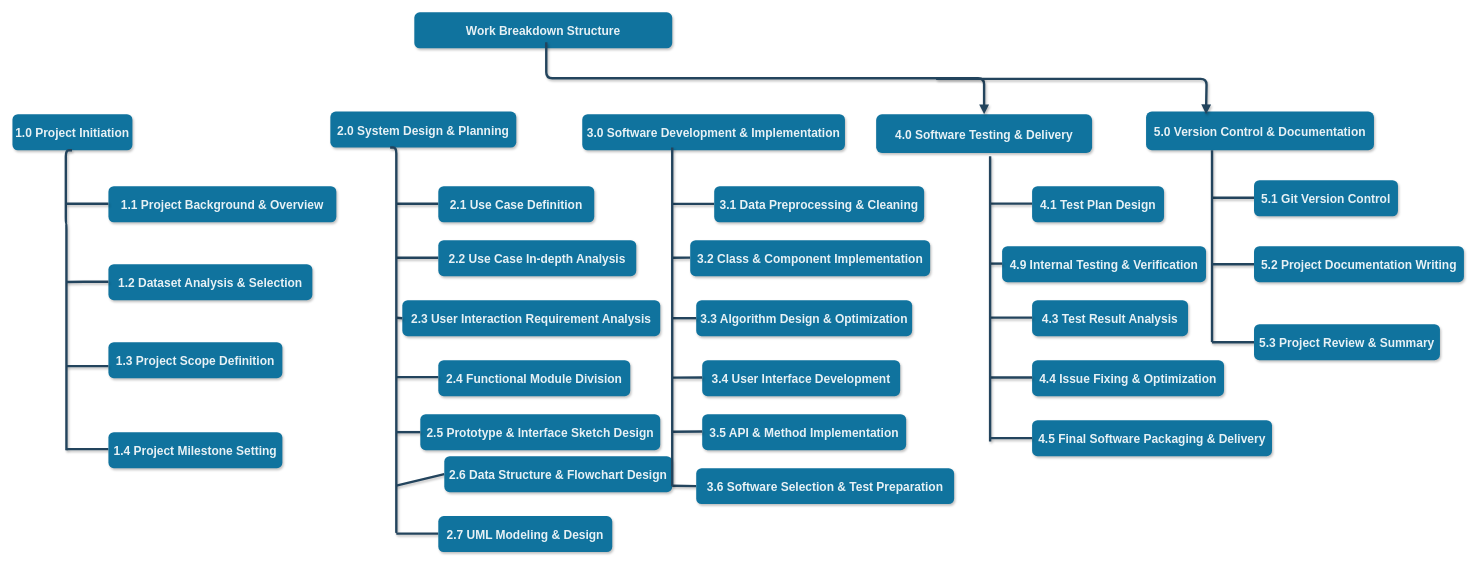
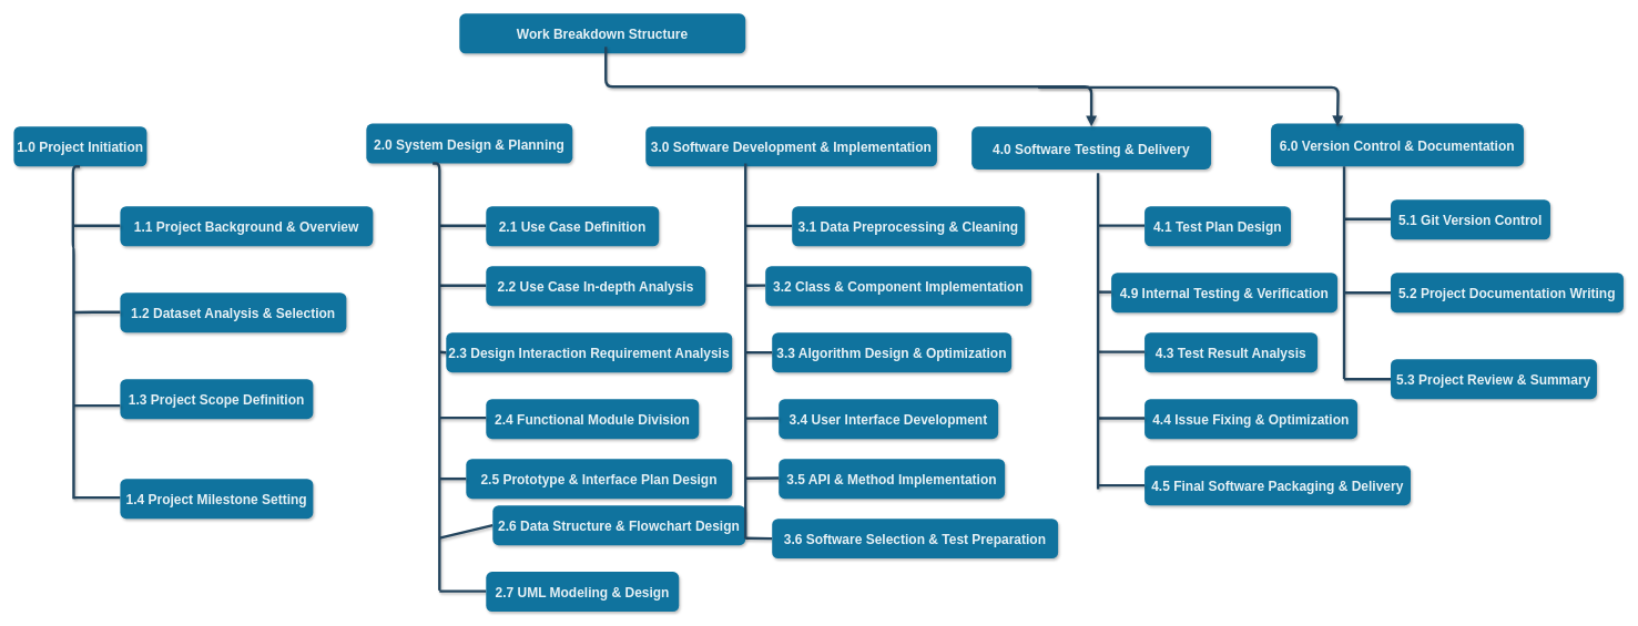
  <mxCell id="0" />
  <mxCell id="1" parent="0" />
  <mxCell id="2" value="Work Breakdown Structure" style="rounded=1;fillColor=#10739E;strokeColor=none;shadow=1;gradientColor=none;fontStyle=1;fontColor=#FFFFFF;fontSize=20;textOpacity=90;" parent="1" vertex="1"><mxGeometry x="690" y="20" width="430" height="60" as="geometry" /></mxCell>
  <mxCell id="3" value="1.0 Project Initiation" style="rounded=1;fillColor=#10739E;strokeColor=none;shadow=1;gradientColor=none;fontStyle=1;fontColor=#FFFFFF;fontSize=20;textOpacity=90;" parent="1" vertex="1"><mxGeometry x="20" y="190" width="200" height="60" as="geometry" /></mxCell>
  <mxCell id="4" value="2.0 System Design &amp; Planning" style="rounded=1;fillColor=#10739E;strokeColor=none;shadow=1;gradientColor=none;fontStyle=1;fontColor=#FFFFFF;fontSize=20;textOpacity=90;" parent="1" vertex="1"><mxGeometry x="550" y="185.5" width="310" height="60" as="geometry" /></mxCell>
  <mxCell id="5" value="3.0 Software Development &amp; Implementation" style="rounded=1;fillColor=#10739E;strokeColor=none;shadow=1;gradientColor=none;fontStyle=1;fontColor=#FFFFFF;fontSize=20;textOpacity=90;" parent="1" vertex="1"><mxGeometry x="970" y="190" width="438" height="60" as="geometry" /></mxCell>
  <mxCell id="6" value="1.1 Project Background &amp; Overview" style="rounded=1;fillColor=#10739E;strokeColor=none;shadow=1;gradientColor=none;fontStyle=1;fontColor=#FFFFFF;fontSize=20;textOpacity=90;" parent="1" vertex="1"><mxGeometry x="180" y="310" width="380" height="60" as="geometry" /></mxCell>
  <mxCell id="7" value="1.2 Dataset Analysis &amp; Selection" style="rounded=1;fillColor=#10739E;strokeColor=none;shadow=1;gradientColor=none;fontStyle=1;fontColor=#FFFFFF;fontSize=20;align=center;textOpacity=90;" parent="1" vertex="1"><mxGeometry x="180" y="440" width="340" height="60" as="geometry" /></mxCell>
  <mxCell id="8" value="1.3 Project Scope Definition" style="rounded=1;fillColor=#10739E;strokeColor=none;shadow=1;gradientColor=none;fontStyle=1;fontColor=#FFFFFF;fontSize=20;textOpacity=90;" parent="1" vertex="1"><mxGeometry x="180" y="570" width="290" height="60" as="geometry" /></mxCell>
  <mxCell id="9" value="" style="edgeStyle=orthogonalEdgeStyle;elbow=vertical;strokeWidth=4;endArrow=none;endFill=0;fontStyle=1;strokeColor=#23445D;fontSize=20;textOpacity=90;shadow=1;" parent="1" edge="1"><mxGeometry x="22" y="165.5" width="100" height="100" as="geometry"><mxPoint x="119.33" y="250" as="sourcePoint" /><mxPoint x="110" y="750" as="targetPoint" /><Array as="points"><mxPoint x="109" y="250" /><mxPoint x="109" y="372" /><mxPoint x="110" y="495" /></Array></mxGeometry></mxCell>
  <mxCell id="10" value="4.0 Software Testing &amp; Delivery" style="rounded=1;fillColor=#10739E;strokeColor=none;shadow=1;gradientColor=none;fontStyle=1;fontColor=#FFFFFF;fontSize=20;textOpacity=90;" parent="1" vertex="1"><mxGeometry x="1460" y="190" width="360" height="64.5" as="geometry" /></mxCell>
  <mxCell id="11" value="" style="edgeStyle=elbowEdgeStyle;elbow=vertical;strokeWidth=4;endArrow=block;endFill=1;fontStyle=1;strokeColor=#23445D;entryX=0.5;entryY=0;entryDx=0;entryDy=0;fontSize=20;textOpacity=90;shadow=1;" parent="1" target="10" edge="1"><mxGeometry x="22" y="165.5" width="100" height="100" as="geometry"><mxPoint x="910" y="70" as="sourcePoint" /><mxPoint x="1332" y="190" as="targetPoint" /></mxGeometry></mxCell>
  <mxCell id="12" value="" style="elbow=vertical;strokeWidth=4;endArrow=none;endFill=0;fontStyle=1;strokeColor=#23445D;fontSize=20;textOpacity=90;shadow=1;" parent="1" edge="1"><mxGeometry x="52" y="449.33" width="100" height="100" as="geometry"><mxPoint x="110" y="748.33" as="sourcePoint" /><mxPoint x="180" y="748.33" as="targetPoint" /></mxGeometry></mxCell>
  <mxCell id="13" value="" style="elbow=vertical;strokeWidth=4;endArrow=none;endFill=0;fontStyle=1;strokeColor=#23445D;fontSize=20;textOpacity=90;shadow=1;" parent="1" edge="1"><mxGeometry x="52" y="250.17" width="100" height="100" as="geometry"><mxPoint x="110" y="469.67" as="sourcePoint" /><mxPoint x="180" y="469.17" as="targetPoint" /><Array as="points"><mxPoint x="150" y="469.17" /><mxPoint x="180" y="469.17" /></Array></mxGeometry></mxCell>
  <mxCell id="14" value="" style="elbow=vertical;strokeWidth=4;endArrow=none;endFill=0;fontStyle=1;strokeColor=#23445D;fontSize=20;textOpacity=90;shadow=1;" parent="1" edge="1"><mxGeometry x="52" y="200.17" width="100" height="100" as="geometry"><mxPoint x="110" y="339.17" as="sourcePoint" /><mxPoint x="180" y="339.17" as="targetPoint" /><Array as="points"><mxPoint x="150" y="339.17" /><mxPoint x="180" y="339.17" /></Array></mxGeometry></mxCell>
- <mxCell id="15" value="2.3 User Interaction Requirement Analysis" style="rounded=1;fillColor=#10739E;strokeColor=none;shadow=1;gradientColor=none;fontStyle=1;fontColor=#FFFFFF;fontSize=20;textOpacity=90;" parent="1" vertex="1"><mxGeometry x="670" y="500" width="430" height="60" as="geometry" /></mxCell>
+ <mxCell id="15" value="2.3 Design Interaction Requirement Analysis" style="rounded=1;fillColor=#10739E;strokeColor=none;shadow=1;gradientColor=none;fontStyle=1;fontColor=#FFFFFF;fontSize=20;textOpacity=90;" parent="1" vertex="1"><mxGeometry x="670" y="500" width="430" height="60" as="geometry" /></mxCell>
  <mxCell id="16" value="2.4 Functional Module Division" style="rounded=1;fillColor=#10739E;strokeColor=none;shadow=1;gradientColor=none;fontStyle=1;fontColor=#FFFFFF;fontSize=20;textOpacity=90;" parent="1" vertex="1"><mxGeometry x="730" y="600" width="320" height="60" as="geometry" /></mxCell>
- <mxCell id="17" value="2.5 Prototype &amp; Interface Sketch Design" style="rounded=1;fillColor=#10739E;strokeColor=none;shadow=1;gradientColor=none;fontStyle=1;fontColor=#FFFFFF;fontSize=20;textOpacity=90;" parent="1" vertex="1"><mxGeometry x="700" y="690" width="400" height="60" as="geometry" /></mxCell>
+ <mxCell id="17" value="2.5 Prototype &amp; Interface Plan Design" style="rounded=1;fillColor=#10739E;strokeColor=none;shadow=1;gradientColor=none;fontStyle=1;fontColor=#FFFFFF;fontSize=20;textOpacity=90;" parent="1" vertex="1"><mxGeometry x="700" y="690" width="400" height="60" as="geometry" /></mxCell>
  <mxCell id="18" value="" style="elbow=vertical;strokeWidth=4;endArrow=none;endFill=0;fontStyle=1;strokeColor=#23445D;fontSize=20;textOpacity=90;shadow=1;" parent="1" edge="1"><mxGeometry x="72" y="194.67" width="100" height="100" as="geometry"><mxPoint x="660" y="529.17" as="sourcePoint" /><mxPoint x="670" y="530" as="targetPoint" /></mxGeometry></mxCell>
  <mxCell id="19" value="" style="elbow=vertical;strokeWidth=4;endArrow=none;endFill=0;fontStyle=1;strokeColor=#23445D;fontSize=20;textOpacity=90;shadow=1;" parent="1" edge="1"><mxGeometry x="72" y="195.34" width="100" height="100" as="geometry"><mxPoint x="660" y="429.17" as="sourcePoint" /><mxPoint x="730" y="429.17" as="targetPoint" /><Array as="points"><mxPoint x="700" y="429.17" /><mxPoint x="730" y="429.17" /></Array></mxGeometry></mxCell>
  <mxCell id="20" value="" style="elbow=vertical;strokeWidth=4;endArrow=none;endFill=0;fontStyle=1;strokeColor=#23445D;fontSize=20;textOpacity=90;shadow=1;" parent="1" edge="1"><mxGeometry x="72" y="195.34" width="100" height="100" as="geometry"><mxPoint x="660" y="339.17" as="sourcePoint" /><mxPoint x="730" y="339.17" as="targetPoint" /><Array as="points"><mxPoint x="700" y="339.17" /><mxPoint x="730" y="339.17" /></Array></mxGeometry></mxCell>
  <mxCell id="21" value="" style="edgeStyle=orthogonalEdgeStyle;elbow=vertical;strokeWidth=4;endArrow=none;endFill=0;fontStyle=1;strokeColor=#23445D;fontSize=20;textOpacity=90;shadow=1;" parent="1" edge="1"><mxGeometry width="100" height="100" as="geometry"><mxPoint x="649.66" y="245.5" as="sourcePoint" /><mxPoint x="660" y="880" as="targetPoint" /><mxPoint y="2" as="offset" /><Array as="points"><mxPoint x="660" y="246" /><mxPoint x="660" y="890" /></Array></mxGeometry></mxCell>
  <mxCell id="22" value="" style="elbow=vertical;strokeWidth=4;endArrow=none;endFill=0;fontStyle=1;strokeColor=#23445D;fontSize=20;textOpacity=90;shadow=1;" parent="1" edge="1"><mxGeometry x="72" y="203.83" width="100" height="100" as="geometry"><mxPoint x="660" y="628.33" as="sourcePoint" /><mxPoint x="730" y="628.33" as="targetPoint" /></mxGeometry></mxCell>
  <mxCell id="23" value="" style="elbow=vertical;strokeWidth=4;endArrow=none;endFill=0;fontStyle=1;strokeColor=#23445D;fontSize=20;textOpacity=90;shadow=1;" parent="1" edge="1"><mxGeometry x="72" y="196.17" width="100" height="100" as="geometry"><mxPoint x="660" y="720" as="sourcePoint" /><mxPoint x="700" y="720" as="targetPoint" /></mxGeometry></mxCell>
  <mxCell id="24" value="" style="elbow=vertical;strokeWidth=4;endArrow=none;endFill=0;fontStyle=1;strokeColor=#23445D;fontSize=20;textOpacity=90;shadow=1;entryX=0;entryY=0.5;entryDx=0;entryDy=0;" parent="1" edge="1" target="27"><mxGeometry x="72" y="195.34" width="100" height="100" as="geometry"><mxPoint x="660" y="809.17" as="sourcePoint" /><mxPoint x="690" y="809" as="targetPoint" /></mxGeometry></mxCell>
  <mxCell id="25" value="" style="elbow=vertical;strokeWidth=4;endArrow=none;endFill=0;fontStyle=1;strokeColor=#23445D;fontSize=20;textOpacity=90;shadow=1;" parent="1" edge="1"><mxGeometry x="72" y="195.34" width="100" height="100" as="geometry"><mxPoint x="660" y="889.17" as="sourcePoint" /><mxPoint x="730" y="889.17" as="targetPoint" /></mxGeometry></mxCell>
  <mxCell id="26" value="2.7 UML Modeling &amp; Design" style="rounded=1;fillColor=#10739E;strokeColor=none;shadow=1;gradientColor=none;fontStyle=1;fontColor=#FFFFFF;fontSize=20;textOpacity=90;" parent="1" vertex="1"><mxGeometry x="730" y="860" width="290" height="60" as="geometry" /></mxCell>
  <mxCell id="27" value="2.6 Data Structure &amp; Flowchart Design" style="rounded=1;fillColor=#10739E;strokeColor=none;shadow=1;gradientColor=none;fontStyle=1;fontColor=#FFFFFF;fontSize=20;textOpacity=90;" parent="1" vertex="1"><mxGeometry x="740" y="760" width="380" height="60" as="geometry" /></mxCell>
  <mxCell id="28" value="2.2 Use Case In-depth Analysis" style="rounded=1;fillColor=#10739E;strokeColor=none;shadow=1;gradientColor=none;fontStyle=1;fontColor=#FFFFFF;fontSize=20;textOpacity=90;" parent="1" vertex="1"><mxGeometry x="730" y="400" width="330" height="60" as="geometry" /></mxCell>
  <mxCell id="29" value="2.1 Use Case Definition" style="rounded=1;fillColor=#10739E;strokeColor=none;shadow=1;gradientColor=none;fontStyle=1;fontColor=#FFFFFF;fontSize=20;textOpacity=90;" parent="1" vertex="1"><mxGeometry x="730" y="310" width="260" height="60" as="geometry" /></mxCell>
  <mxCell id="30" value="3.3 Algorithm Design &amp; Optimization" style="rounded=1;fillColor=#10739E;strokeColor=none;shadow=1;gradientColor=none;fontStyle=1;fontColor=#FFFFFF;fontSize=20;textOpacity=90;" parent="1" vertex="1"><mxGeometry x="1160" y="500" width="360" height="60" as="geometry" /></mxCell>
  <mxCell id="31" value="3.4 User Interface Development" style="rounded=1;fillColor=#10739E;strokeColor=none;shadow=1;gradientColor=none;fontStyle=1;fontColor=#FFFFFF;fontSize=20;textOpacity=90;" parent="1" vertex="1"><mxGeometry x="1170" y="600" width="330" height="60" as="geometry" /></mxCell>
  <mxCell id="32" value="3.5 API &amp; Method Implementation" style="rounded=1;fillColor=#10739E;strokeColor=none;shadow=1;gradientColor=none;fontStyle=1;fontColor=#FFFFFF;fontSize=20;textOpacity=90;" parent="1" vertex="1"><mxGeometry x="1170" y="690" width="340" height="60" as="geometry" /></mxCell>
  <mxCell id="33" value="" style="elbow=vertical;strokeWidth=4;endArrow=none;endFill=0;fontStyle=1;strokeColor=#23445D;fontSize=20;textOpacity=90;shadow=1;" parent="1" edge="1"><mxGeometry x="62" y="195.5" width="100" height="100" as="geometry"><mxPoint x="1120" y="530" as="sourcePoint" /><mxPoint x="1160" y="530" as="targetPoint" /></mxGeometry></mxCell>
  <mxCell id="34" value="" style="elbow=vertical;strokeWidth=4;endArrow=none;endFill=0;fontStyle=1;strokeColor=#23445D;fontSize=20;textOpacity=90;shadow=1;" parent="1" edge="1"><mxGeometry x="62" y="195.5" width="100" height="100" as="geometry"><mxPoint x="1120" y="429.33" as="sourcePoint" /><mxPoint x="1150" y="429" as="targetPoint" /><Array as="points" /></mxGeometry></mxCell>
  <mxCell id="35" value="" style="elbow=vertical;strokeWidth=4;endArrow=none;endFill=0;fontStyle=1;strokeColor=#23445D;fontSize=20;textOpacity=90;shadow=1;" parent="1" edge="1"><mxGeometry x="62" y="195.5" width="100" height="100" as="geometry"><mxPoint x="1120" y="339.33" as="sourcePoint" /><mxPoint x="1190" y="339.33" as="targetPoint" /><Array as="points"><mxPoint x="1160" y="339.33" /><mxPoint x="1190" y="339.33" /></Array></mxGeometry></mxCell>
  <mxCell id="36" value="" style="elbow=vertical;strokeWidth=4;endArrow=none;endFill=0;fontStyle=1;strokeColor=#23445D;fontSize=20;textOpacity=90;shadow=1;" parent="1" edge="1"><mxGeometry x="62" y="204.67" width="100" height="100" as="geometry"><mxPoint x="1120" y="629.17" as="sourcePoint" /><mxPoint x="1170" y="629" as="targetPoint" /></mxGeometry></mxCell>
  <mxCell id="37" value="" style="elbow=vertical;strokeWidth=4;endArrow=none;endFill=0;fontStyle=1;strokeColor=#23445D;fontSize=20;textOpacity=90;shadow=1;" parent="1" edge="1"><mxGeometry x="62" y="195.5" width="100" height="100" as="geometry"><mxPoint x="1120" y="719.33" as="sourcePoint" /><mxPoint x="1170" y="719" as="targetPoint" /></mxGeometry></mxCell>
  <mxCell id="38" value="" style="elbow=vertical;strokeWidth=4;endArrow=none;endFill=0;fontStyle=1;strokeColor=#23445D;fontSize=20;textOpacity=90;shadow=1;" parent="1" edge="1"><mxGeometry x="62" y="195.5" width="100" height="100" as="geometry"><mxPoint x="1120" y="809.33" as="sourcePoint" /><mxPoint x="1160" y="810" as="targetPoint" /></mxGeometry></mxCell>
  <mxCell id="39" value="3.6 Software Selection &amp; Test Preparation" style="rounded=1;fillColor=#10739E;strokeColor=none;shadow=1;gradientColor=none;fontStyle=1;fontColor=#FFFFFF;fontSize=20;textOpacity=90;" parent="1" vertex="1"><mxGeometry x="1160" y="780" width="430" height="60" as="geometry" /></mxCell>
  <mxCell id="40" value="3.2 Class &amp; Component Implementation" style="rounded=1;fillColor=#10739E;strokeColor=none;shadow=1;gradientColor=none;fontStyle=1;fontColor=#FFFFFF;fontSize=20;textOpacity=90;" parent="1" vertex="1"><mxGeometry x="1150" y="400" width="400" height="60" as="geometry" /></mxCell>
  <mxCell id="41" value="3.1 Data Preprocessing &amp; Cleaning" style="rounded=1;fillColor=#10739E;strokeColor=none;shadow=1;gradientColor=none;fontStyle=1;fontColor=#FFFFFF;fontSize=20;textOpacity=90;" parent="1" vertex="1"><mxGeometry x="1190" y="310" width="350" height="60" as="geometry" /></mxCell>
  <mxCell id="42" value="" style="edgeStyle=orthogonalEdgeStyle;elbow=vertical;strokeWidth=4;endArrow=none;endFill=0;fontStyle=1;strokeColor=#23445D;fontSize=20;textOpacity=90;shadow=1;" parent="1" edge="1"><mxGeometry x="22" y="165.5" width="100" height="100" as="geometry"><mxPoint x="1120" y="245.5" as="sourcePoint" /><mxPoint x="1120" y="810" as="targetPoint" /></mxGeometry></mxCell>
- <mxCell id="43" value="5.0 Version Control &amp; Documentation" style="rounded=1;fillColor=#10739E;strokeColor=none;shadow=1;gradientColor=none;fontStyle=1;fontColor=#FFFFFF;fontSize=20;textOpacity=90;" parent="1" vertex="1"><mxGeometry x="1910" y="185.5" width="380" height="64.5" as="geometry" /></mxCell>
+ <mxCell id="43" value="6.0 Version Control &amp; Documentation" style="rounded=1;fillColor=#10739E;strokeColor=none;shadow=1;gradientColor=none;fontStyle=1;fontColor=#FFFFFF;fontSize=20;textOpacity=90;" parent="1" vertex="1"><mxGeometry x="1910" y="185.5" width="380" height="64.5" as="geometry" /></mxCell>
  <mxCell id="44" value="" style="elbow=vertical;strokeWidth=4;endArrow=block;endFill=1;fontStyle=1;strokeColor=#23445D;edgeStyle=orthogonalEdgeStyle;fontSize=20;textOpacity=90;shadow=1;" parent="1" edge="1"><mxGeometry x="22" y="165.5" width="100" height="100" as="geometry"><mxPoint x="1560" y="131" as="sourcePoint" /><mxPoint x="2010" y="190" as="targetPoint" /><Array as="points"><mxPoint x="2011" y="131" /><mxPoint x="2011" y="190" /></Array></mxGeometry></mxCell>
  <mxCell id="45" value="4.9 Internal Testing &amp; Verification" style="rounded=1;fillColor=#10739E;strokeColor=none;shadow=1;gradientColor=none;fontStyle=1;fontColor=#FFFFFF;fontSize=20;textOpacity=90;" parent="1" vertex="1"><mxGeometry x="1670" y="410" width="340" height="60" as="geometry" /></mxCell>
  <mxCell id="46" value="4.3 Test Result Analysis" style="rounded=1;fillColor=#10739E;strokeColor=none;shadow=1;gradientColor=none;fontStyle=1;fontColor=#FFFFFF;fontSize=20;textOpacity=90;" parent="1" vertex="1"><mxGeometry x="1720" y="500" width="260" height="60" as="geometry" /></mxCell>
  <mxCell id="47" value="4.4 Issue Fixing &amp; Optimization" style="rounded=1;fillColor=#10739E;strokeColor=none;shadow=1;gradientColor=none;fontStyle=1;fontColor=#FFFFFF;fontSize=20;textOpacity=90;" parent="1" vertex="1"><mxGeometry x="1720" y="600" width="320" height="60" as="geometry" /></mxCell>
  <mxCell id="48" value="" style="elbow=vertical;strokeWidth=4;endArrow=none;endFill=0;fontStyle=1;strokeColor=#23445D;fontSize=20;textOpacity=90;shadow=1;" parent="1" edge="1"><mxGeometry x="152" y="203.83" width="100" height="100" as="geometry"><mxPoint x="1650" y="529" as="sourcePoint" /><mxPoint x="1720" y="529" as="targetPoint" /></mxGeometry></mxCell>
  <mxCell id="49" value="" style="elbow=vertical;strokeWidth=4;endArrow=none;endFill=0;fontStyle=1;strokeColor=#23445D;fontSize=20;textOpacity=90;shadow=1;" parent="1" edge="1"><mxGeometry x="152" y="214.5" width="100" height="100" as="geometry"><mxPoint x="1650" y="439" as="sourcePoint" /><mxPoint x="1670" y="439" as="targetPoint" /><Array as="points" /></mxGeometry></mxCell>
  <mxCell id="50" value="" style="elbow=vertical;strokeWidth=4;endArrow=none;endFill=0;fontStyle=1;strokeColor=#23445D;fontSize=20;textOpacity=90;shadow=1;" parent="1" edge="1"><mxGeometry x="152" y="204.5" width="100" height="100" as="geometry"><mxPoint x="1650" y="339" as="sourcePoint" /><mxPoint x="1720" y="339" as="targetPoint" /><Array as="points"><mxPoint x="1690" y="339" /><mxPoint x="1720" y="339" /></Array></mxGeometry></mxCell>
  <mxCell id="51" value="" style="elbow=vertical;strokeWidth=4;endArrow=none;endFill=0;fontStyle=1;strokeColor=#23445D;fontSize=20;textOpacity=90;shadow=1;" parent="1" edge="1"><mxGeometry x="152" y="195.5" width="100" height="100" as="geometry"><mxPoint x="1650" y="629" as="sourcePoint" /><mxPoint x="1720" y="629" as="targetPoint" /></mxGeometry></mxCell>
  <mxCell id="52" value="4.1 Test Plan Design" style="rounded=1;fillColor=#10739E;strokeColor=none;shadow=1;gradientColor=none;fontStyle=1;fontColor=#FFFFFF;fontSize=20;textOpacity=90;" parent="1" vertex="1"><mxGeometry x="1720" y="310" width="220" height="60" as="geometry" /></mxCell>
  <mxCell id="53" value="" style="edgeStyle=orthogonalEdgeStyle;elbow=vertical;strokeWidth=4;endArrow=none;endFill=0;fontStyle=1;strokeColor=#23445D;fontSize=20;textOpacity=90;shadow=1;" parent="1" edge="1"><mxGeometry x="112" y="171" width="100" height="100" as="geometry"><mxPoint x="1650" y="260" as="sourcePoint" /><mxPoint x="1650" y="735.5" as="targetPoint" /></mxGeometry></mxCell>
  <mxCell id="54" value="" style="elbow=vertical;strokeWidth=4;endArrow=none;endFill=0;fontStyle=1;strokeColor=#23445D;fontSize=20;textOpacity=90;shadow=1;" parent="1" edge="1"><mxGeometry x="12" y="195.67" width="100" height="100" as="geometry"><mxPoint x="2020" y="329.17" as="sourcePoint" /><mxPoint x="2090" y="329.17" as="targetPoint" /><Array as="points"><mxPoint x="2060" y="329.17" /><mxPoint x="2090" y="329.17" /></Array></mxGeometry></mxCell>
  <mxCell id="55" value="5.1 Git Version Control" style="rounded=1;fillColor=#10739E;strokeColor=none;shadow=1;gradientColor=none;fontStyle=1;fontColor=#FFFFFF;fontSize=20;textOpacity=90;" parent="1" vertex="1"><mxGeometry x="2090" y="300" width="240" height="60" as="geometry" /></mxCell>
  <mxCell id="56" value="" style="elbow=vertical;strokeWidth=4;endArrow=none;endFill=0;fontStyle=1;strokeColor=#23445D;fontSize=20;textOpacity=90;shadow=1;" parent="1" edge="1"><mxGeometry x="52" y="311" width="100" height="100" as="geometry"><mxPoint x="110" y="610" as="sourcePoint" /><mxPoint x="180" y="610" as="targetPoint" /></mxGeometry></mxCell>
  <mxCell id="57" value="1.4 Project Milestone Setting" style="rounded=1;fillColor=#10739E;strokeColor=none;shadow=1;gradientColor=none;fontStyle=1;fontColor=#FFFFFF;fontSize=20;textOpacity=90;" parent="1" vertex="1"><mxGeometry x="180" y="720" width="290" height="60" as="geometry" /></mxCell>
  <mxCell id="58" value="4.5 Final Software Packaging &amp; Delivery" style="rounded=1;fillColor=#10739E;strokeColor=none;shadow=1;gradientColor=none;fontStyle=1;fontColor=#FFFFFF;fontSize=20;textOpacity=90;" parent="1" vertex="1"><mxGeometry x="1720" y="700" width="400" height="60" as="geometry" /></mxCell>
  <mxCell id="59" value="" style="elbow=vertical;strokeWidth=4;endArrow=none;endFill=0;fontStyle=1;strokeColor=#23445D;fontSize=20;textOpacity=90;shadow=1;" parent="1" edge="1"><mxGeometry x="152" y="595.5" width="100" height="100" as="geometry"><mxPoint x="1650" y="730" as="sourcePoint" /><mxPoint x="1720" y="730" as="targetPoint" /><Array as="points"><mxPoint x="1690" y="730" /><mxPoint x="1720" y="730" /></Array></mxGeometry></mxCell>
  <mxCell id="60" value="" style="edgeStyle=orthogonalEdgeStyle;elbow=vertical;strokeWidth=4;endArrow=none;endFill=0;fontStyle=1;strokeColor=#23445D;fontSize=20;textOpacity=90;shadow=1;" parent="1" edge="1"><mxGeometry x="482" y="161" width="100" height="100" as="geometry"><mxPoint x="2020" y="250" as="sourcePoint" /><mxPoint x="2020" y="570" as="targetPoint" /></mxGeometry></mxCell>
  <mxCell id="61" value="" style="elbow=vertical;strokeWidth=4;endArrow=none;endFill=0;fontStyle=1;strokeColor=#23445D;fontSize=20;textOpacity=90;shadow=1;" parent="1" edge="1"><mxGeometry x="12" y="436.5" width="100" height="100" as="geometry"><mxPoint x="2020" y="570" as="sourcePoint" /><mxPoint x="2090" y="570" as="targetPoint" /><Array as="points"><mxPoint x="2060" y="570" /><mxPoint x="2090" y="570" /></Array></mxGeometry></mxCell>
  <mxCell id="62" value="" style="elbow=vertical;strokeWidth=4;endArrow=none;endFill=0;fontStyle=1;strokeColor=#23445D;fontSize=20;textOpacity=90;shadow=1;" parent="1" edge="1"><mxGeometry x="12" y="306.5" width="100" height="100" as="geometry"><mxPoint x="2020" y="440" as="sourcePoint" /><mxPoint x="2090" y="440" as="targetPoint" /><Array as="points"><mxPoint x="2060" y="440" /><mxPoint x="2090" y="440" /></Array></mxGeometry></mxCell>
  <mxCell id="63" value="5.2 Project Documentation Writing" style="rounded=1;fillColor=#10739E;strokeColor=none;shadow=1;gradientColor=none;fontStyle=1;fontColor=#FFFFFF;fontSize=20;textOpacity=90;" parent="1" vertex="1"><mxGeometry x="2090" y="410" width="350" height="60" as="geometry" /></mxCell>
  <mxCell id="64" value="5.3 Project Review &amp; Summary" style="rounded=1;fillColor=#10739E;strokeColor=none;shadow=1;gradientColor=none;fontStyle=1;fontColor=#FFFFFF;fontSize=20;textOpacity=90;" parent="1" vertex="1"><mxGeometry x="2090" y="540" width="310" height="60" as="geometry" /></mxCell>
